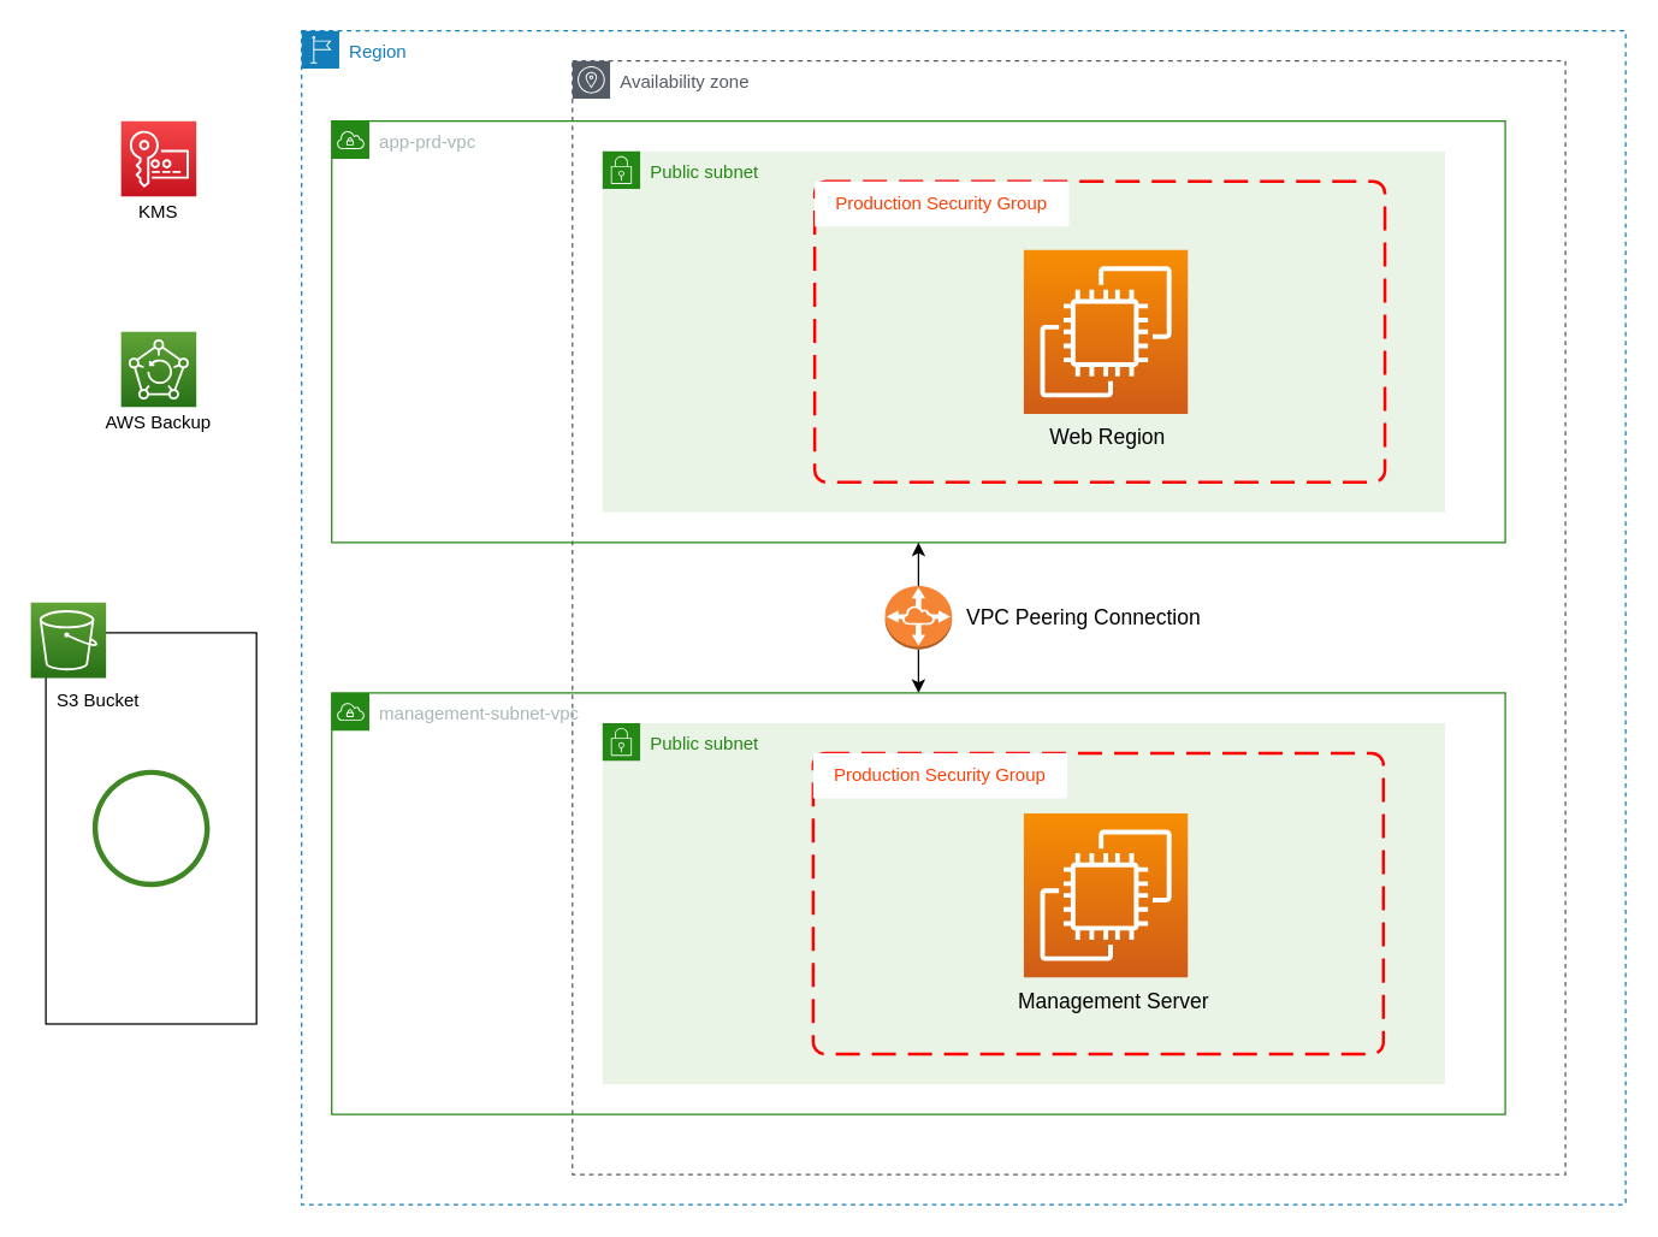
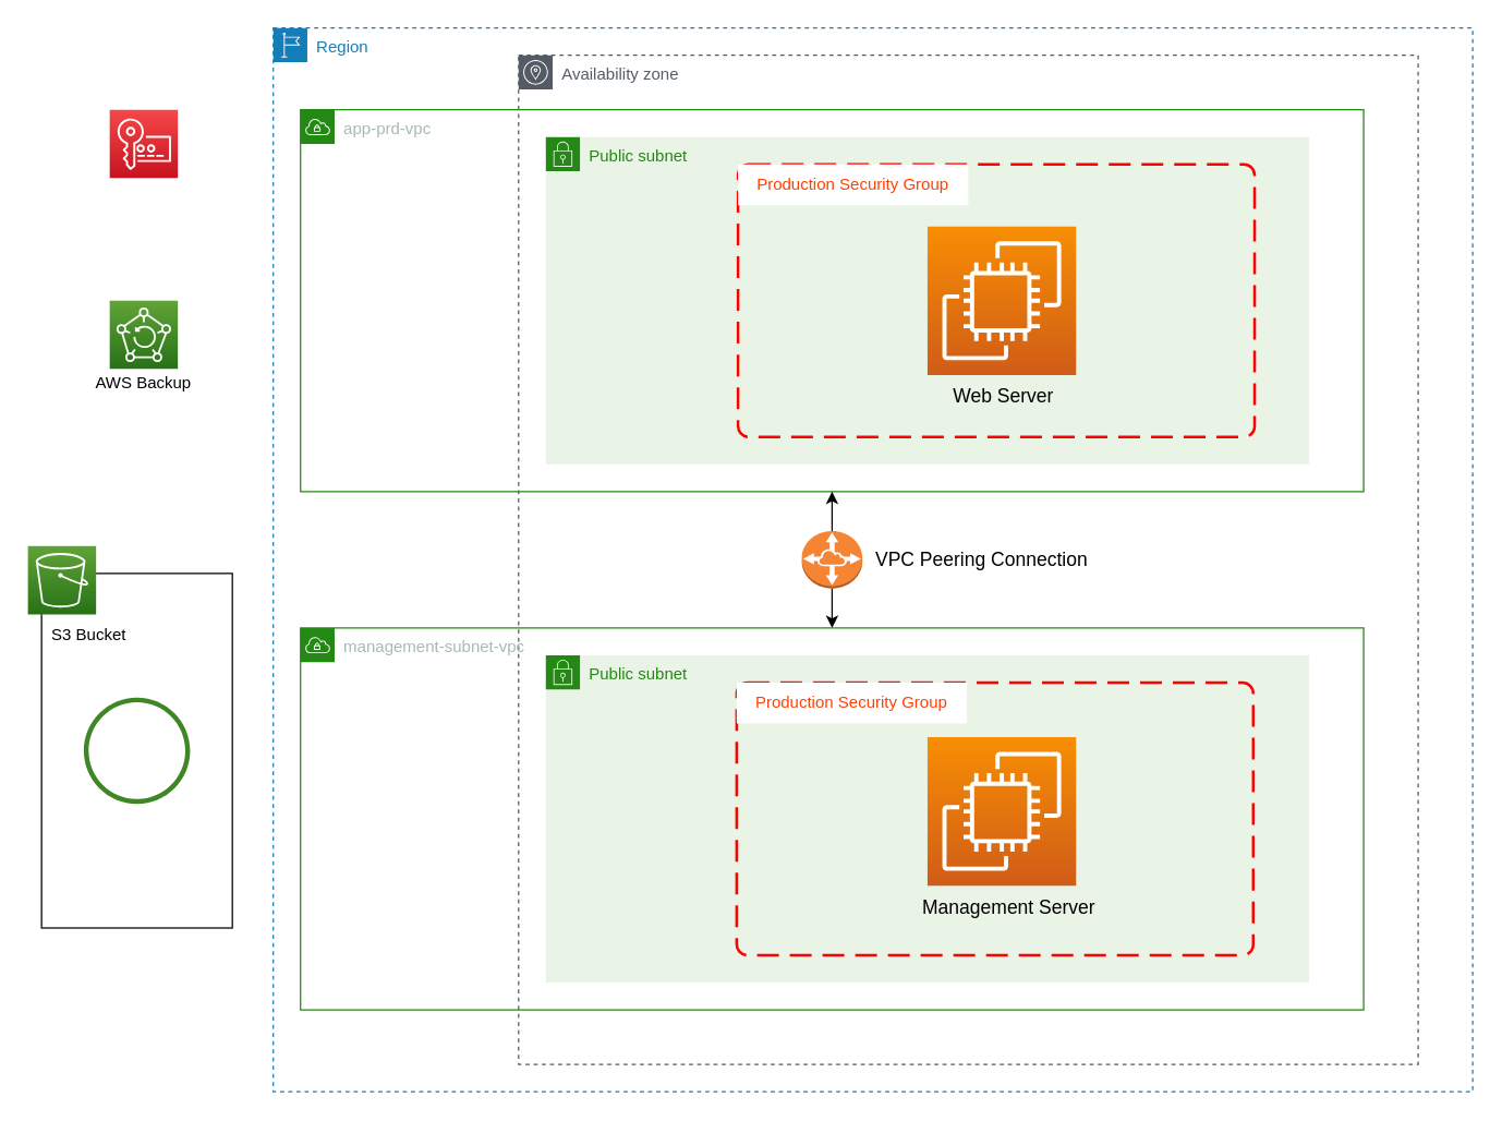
  <mxCell id="0" />
  <mxCell id="1" parent="0" />
  <mxCell id="2" value="Region" style="points=[[0,0],[0.25,0],[0.5,0],[0.75,0],[1,0],[1,0.25],[1,0.5],[1,0.75],[1,1],[0.75,1],[0.5,1],[0.25,1],[0,1],[0,0.75],[0,0.5],[0,0.25]];outlineConnect=0;gradientColor=none;html=1;whiteSpace=wrap;fontSize=12;fontStyle=0;container=1;pointerEvents=0;collapsible=0;recursiveResize=0;shape=mxgraph.aws4.group;grIcon=mxgraph.aws4.group_region;strokeColor=#147EBA;fillColor=none;verticalAlign=top;align=left;spacingLeft=30;fontColor=#147EBA;dashed=1;" vertex="1" parent="1"><mxGeometry x="200" y="20" width="880" height="780" as="geometry" /></mxCell>
  <mxCell id="3" value="Availability zone" style="sketch=0;outlineConnect=0;gradientColor=none;html=1;whiteSpace=wrap;fontSize=12;fontStyle=0;shape=mxgraph.aws4.group;grIcon=mxgraph.aws4.group_availability_zone;strokeColor=#545B64;fillColor=none;verticalAlign=top;align=left;spacingLeft=30;fontColor=#545B64;dashed=1;" vertex="1" parent="2"><mxGeometry x="180" y="20" width="660" height="740" as="geometry" /></mxCell>
  <mxCell id="4" value="" style="endArrow=none;startArrow=classic;html=1;rounded=0;fontColor=#FF3F05;entryX=0.5;entryY=1;entryDx=0;entryDy=0;exitX=0.5;exitY=0;exitDx=0;exitDy=0;" edge="1" parent="2" source="19" target="15"><mxGeometry width="50" height="50" relative="1" as="geometry"><mxPoint x="610" y="460" as="sourcePoint" /><mxPoint x="610" y="360" as="targetPoint" /></mxGeometry></mxCell>
  <mxCell id="5" value="" style="group" vertex="1" connectable="0" parent="2"><mxGeometry x="20" y="60" width="780" height="280" as="geometry" /></mxCell>
  <mxCell id="6" value="Public subnet" style="points=[[0,0],[0.25,0],[0.5,0],[0.75,0],[1,0],[1,0.25],[1,0.5],[1,0.75],[1,1],[0.75,1],[0.5,1],[0.25,1],[0,1],[0,0.75],[0,0.5],[0,0.25]];outlineConnect=0;gradientColor=none;html=1;whiteSpace=wrap;fontSize=12;fontStyle=0;container=1;pointerEvents=0;collapsible=0;recursiveResize=0;shape=mxgraph.aws4.group;grIcon=mxgraph.aws4.group_security_group;grStroke=0;strokeColor=#248814;fillColor=#E9F3E6;verticalAlign=top;align=left;spacingLeft=30;fontColor=#248814;dashed=0;" vertex="1" parent="5"><mxGeometry x="180" y="20" width="560" height="240" as="geometry" /></mxCell>
  <mxCell id="7" value="app-prd-vpc" style="points=[[0,0],[0.25,0],[0.5,0],[0.75,0],[1,0],[1,0.25],[1,0.5],[1,0.75],[1,1],[0.75,1],[0.5,1],[0.25,1],[0,1],[0,0.75],[0,0.5],[0,0.25]];outlineConnect=0;gradientColor=none;html=1;whiteSpace=wrap;fontSize=12;fontStyle=0;container=1;pointerEvents=0;collapsible=0;recursiveResize=0;shape=mxgraph.aws4.group;grIcon=mxgraph.aws4.group_vpc;strokeColor=#248814;fillColor=none;verticalAlign=top;align=left;spacingLeft=30;fontColor=#AAB7B8;dashed=0;" vertex="1" parent="5"><mxGeometry width="780" height="280" as="geometry" /></mxCell>
  <mxCell id="8" value="" style="group" vertex="1" connectable="0" parent="7"><mxGeometry x="321" y="40" width="379" height="200" as="geometry" /></mxCell>
  <mxCell id="9" value="" style="rounded=1;arcSize=4;dashed=1;strokeColor=#ff0000;fillColor=none;gradientColor=none;dashPattern=8 4;strokeWidth=2;" vertex="1" parent="8"><mxGeometry width="379" height="200" as="geometry" /></mxCell>
  <mxCell id="10" value="Production Security Group" style="text;html=1;strokeColor=none;fillColor=default;align=center;verticalAlign=middle;whiteSpace=wrap;rounded=0;labelBackgroundColor=default;fontColor=#FF3F05;spacing=2;" vertex="1" parent="8"><mxGeometry width="169" height="30" as="geometry" /></mxCell>
  <mxCell id="11" value="" style="group" vertex="1" connectable="0" parent="8"><mxGeometry x="139" y="45.5" width="111" height="139.5" as="geometry" /></mxCell>
  <mxCell id="12" value="" style="sketch=0;points=[[0,0,0],[0.25,0,0],[0.5,0,0],[0.75,0,0],[1,0,0],[0,1,0],[0.25,1,0],[0.5,1,0],[0.75,1,0],[1,1,0],[0,0.25,0],[0,0.5,0],[0,0.75,0],[1,0.25,0],[1,0.5,0],[1,0.75,0]];outlineConnect=0;fontColor=#232F3E;gradientColor=#F78E04;gradientDirection=north;fillColor=#D05C17;strokeColor=#ffffff;dashed=0;verticalLabelPosition=bottom;verticalAlign=top;align=center;html=1;fontSize=12;fontStyle=0;aspect=fixed;shape=mxgraph.aws4.resourceIcon;resIcon=mxgraph.aws4.ec2;labelBackgroundColor=none;" vertex="1" parent="11"><mxGeometry width="109" height="109" as="geometry" /></mxCell>
- <mxCell id="13" value="Web Region" style="text;html=1;strokeColor=none;fillColor=none;align=center;verticalAlign=middle;whiteSpace=wrap;rounded=0;labelBackgroundColor=none;fontSize=14;fontColor=#000000;" vertex="1" parent="11"><mxGeometry x="1" y="109.5" width="110" height="30" as="geometry" /></mxCell>
+ <mxCell id="13" value="Web Server" style="text;html=1;strokeColor=none;fillColor=none;align=center;verticalAlign=middle;whiteSpace=wrap;rounded=0;labelBackgroundColor=none;fontSize=14;fontColor=#000000;" vertex="1" parent="11"><mxGeometry x="1" y="109.5" width="110" height="30" as="geometry" /></mxCell>
  <mxCell id="14" value="" style="group" vertex="1" connectable="0" parent="2"><mxGeometry x="387.75" y="369" width="212.25" height="42" as="geometry" /></mxCell>
  <mxCell id="15" value="" style="outlineConnect=0;dashed=0;verticalLabelPosition=bottom;verticalAlign=top;align=center;html=1;shape=mxgraph.aws3.vpc_peering;fillColor=#F58534;gradientColor=none;labelBackgroundColor=default;fontColor=#FF3F05;" vertex="1" parent="14"><mxGeometry width="44.5" height="42" as="geometry" /></mxCell>
  <mxCell id="16" value="&lt;font style=&quot;font-size: 14px;&quot;&gt;VPC Peering Connection&lt;/font&gt;" style="text;html=1;strokeColor=none;fillColor=none;align=center;verticalAlign=middle;whiteSpace=wrap;rounded=0;labelBackgroundColor=none;fontColor=#000000;" vertex="1" parent="14"><mxGeometry x="52.25" width="160" height="41" as="geometry" /></mxCell>
  <mxCell id="17" value="" style="endArrow=classic;startArrow=none;html=1;rounded=0;fontColor=#FF3F05;entryX=0.5;entryY=1;entryDx=0;entryDy=0;exitX=0.5;exitY=0;exitDx=0;exitDy=0;" edge="1" parent="2" source="15" target="7"><mxGeometry width="50" height="50" relative="1" as="geometry"><mxPoint x="32.25" y="171" as="sourcePoint" /><mxPoint x="82.25" y="121" as="targetPoint" /></mxGeometry></mxCell>
  <mxCell id="18" value="" style="group" vertex="1" connectable="0" parent="2"><mxGeometry x="20" y="440" width="780" height="280" as="geometry" /></mxCell>
  <mxCell id="19" value="management-subnet-vpc&lt;br&gt;" style="points=[[0,0],[0.25,0],[0.5,0],[0.75,0],[1,0],[1,0.25],[1,0.5],[1,0.75],[1,1],[0.75,1],[0.5,1],[0.25,1],[0,1],[0,0.75],[0,0.5],[0,0.25]];outlineConnect=0;gradientColor=none;html=1;whiteSpace=wrap;fontSize=12;fontStyle=0;container=1;pointerEvents=0;collapsible=0;recursiveResize=0;shape=mxgraph.aws4.group;grIcon=mxgraph.aws4.group_vpc;strokeColor=#248814;fillColor=none;verticalAlign=top;align=left;spacingLeft=30;fontColor=#AAB7B8;dashed=0;" vertex="1" parent="18"><mxGeometry width="780" height="280" as="geometry" /></mxCell>
  <mxCell id="20" value="Public subnet" style="points=[[0,0],[0.25,0],[0.5,0],[0.75,0],[1,0],[1,0.25],[1,0.5],[1,0.75],[1,1],[0.75,1],[0.5,1],[0.25,1],[0,1],[0,0.75],[0,0.5],[0,0.25]];outlineConnect=0;gradientColor=none;html=1;whiteSpace=wrap;fontSize=12;fontStyle=0;container=1;pointerEvents=0;collapsible=0;recursiveResize=0;shape=mxgraph.aws4.group;grIcon=mxgraph.aws4.group_security_group;grStroke=0;strokeColor=#248814;fillColor=#E9F3E6;verticalAlign=top;align=left;spacingLeft=30;fontColor=#248814;dashed=0;" vertex="1" parent="18"><mxGeometry x="180" y="20" width="560" height="240" as="geometry" /></mxCell>
  <mxCell id="21" value="" style="group" vertex="1" connectable="0" parent="18"><mxGeometry x="320" y="40" width="379" height="200" as="geometry" /></mxCell>
  <mxCell id="22" value="" style="rounded=1;arcSize=4;dashed=1;strokeColor=#ff0000;fillColor=none;gradientColor=none;dashPattern=8 4;strokeWidth=2;" vertex="1" parent="21"><mxGeometry width="379" height="200" as="geometry" /></mxCell>
  <mxCell id="23" value="Production Security Group" style="text;html=1;strokeColor=none;fillColor=default;align=center;verticalAlign=middle;whiteSpace=wrap;rounded=0;labelBackgroundColor=default;fontColor=#FF3F05;spacing=2;" vertex="1" parent="21"><mxGeometry width="169" height="30" as="geometry" /></mxCell>
  <mxCell id="24" value="" style="group" vertex="1" connectable="0" parent="21"><mxGeometry x="140" y="40" width="140" height="139.5" as="geometry" /></mxCell>
  <mxCell id="25" value="" style="group" vertex="1" connectable="0" parent="24"><mxGeometry x="-20" width="160" height="139.5" as="geometry" /></mxCell>
  <mxCell id="26" value="" style="sketch=0;points=[[0,0,0],[0.25,0,0],[0.5,0,0],[0.75,0,0],[1,0,0],[0,1,0],[0.25,1,0],[0.5,1,0],[0.75,1,0],[1,1,0],[0,0.25,0],[0,0.5,0],[0,0.75,0],[1,0.25,0],[1,0.5,0],[1,0.75,0]];outlineConnect=0;fontColor=#232F3E;gradientColor=#F78E04;gradientDirection=north;fillColor=#D05C17;strokeColor=#ffffff;dashed=0;verticalLabelPosition=bottom;verticalAlign=top;align=center;html=1;fontSize=12;fontStyle=0;aspect=fixed;shape=mxgraph.aws4.resourceIcon;resIcon=mxgraph.aws4.ec2;labelBackgroundColor=none;" vertex="1" parent="25"><mxGeometry x="20" width="109" height="109" as="geometry" /></mxCell>
  <mxCell id="27" value="Management Server" style="text;html=1;strokeColor=none;fillColor=none;align=center;verticalAlign=middle;whiteSpace=wrap;rounded=0;labelBackgroundColor=none;fontSize=14;fontColor=#000000;" vertex="1" parent="25"><mxGeometry y="109.5" width="160" height="30" as="geometry" /></mxCell>
  <mxCell id="28" value="" style="group" vertex="1" connectable="0" parent="1"><mxGeometry x="75" y="80" width="60" height="70" as="geometry" /></mxCell>
  <mxCell id="29" value="" style="sketch=0;points=[[0,0,0],[0.25,0,0],[0.5,0,0],[0.75,0,0],[1,0,0],[0,1,0],[0.25,1,0],[0.5,1,0],[0.75,1,0],[1,1,0],[0,0.25,0],[0,0.5,0],[0,0.75,0],[1,0.25,0],[1,0.5,0],[1,0.75,0]];outlineConnect=0;fontColor=#232F3E;gradientColor=#F54749;gradientDirection=north;fillColor=#C7131F;strokeColor=#ffffff;dashed=0;verticalLabelPosition=bottom;verticalAlign=top;align=center;html=1;fontSize=12;fontStyle=0;aspect=fixed;shape=mxgraph.aws4.resourceIcon;resIcon=mxgraph.aws4.key_management_service;labelBackgroundColor=none;" vertex="1" parent="28"><mxGeometry x="5" width="50" height="50" as="geometry" /></mxCell>
- <mxCell id="30" value="&lt;font style=&quot;font-size: 12px;&quot;&gt;KMS&lt;/font&gt;" style="text;html=1;strokeColor=none;fillColor=none;align=center;verticalAlign=middle;whiteSpace=wrap;rounded=0;labelBackgroundColor=none;fontSize=14;fontColor=#000000;" vertex="1" parent="28"><mxGeometry y="50" width="60" height="20" as="geometry" /></mxCell>
  <mxCell id="31" value="" style="group" vertex="1" connectable="0" parent="1"><mxGeometry x="60" y="220" width="90" height="70" as="geometry" /></mxCell>
  <mxCell id="32" value="" style="sketch=0;points=[[0,0,0],[0.25,0,0],[0.5,0,0],[0.75,0,0],[1,0,0],[0,1,0],[0.25,1,0],[0.5,1,0],[0.75,1,0],[1,1,0],[0,0.25,0],[0,0.5,0],[0,0.75,0],[1,0.25,0],[1,0.5,0],[1,0.75,0]];outlineConnect=0;fontColor=#232F3E;gradientColor=#60A337;gradientDirection=north;fillColor=#277116;strokeColor=#ffffff;dashed=0;verticalLabelPosition=bottom;verticalAlign=top;align=center;html=1;fontSize=12;fontStyle=0;aspect=fixed;shape=mxgraph.aws4.resourceIcon;resIcon=mxgraph.aws4.backup;labelBackgroundColor=none;" vertex="1" parent="31"><mxGeometry x="20" width="50" height="50" as="geometry" /></mxCell>
  <mxCell id="33" value="&lt;font style=&quot;font-size: 12px;&quot;&gt;AWS Backup&lt;/font&gt;" style="text;html=1;strokeColor=none;fillColor=none;align=center;verticalAlign=middle;whiteSpace=wrap;rounded=0;labelBackgroundColor=none;fontSize=14;fontColor=#000000;" vertex="1" parent="31"><mxGeometry y="50" width="90" height="20" as="geometry" /></mxCell>
  <mxCell id="34" value="" style="group" vertex="1" connectable="0" parent="1"><mxGeometry x="20" y="400" width="150" height="280" as="geometry" /></mxCell>
  <mxCell id="35" value="" style="rounded=0;whiteSpace=wrap;html=1;labelBackgroundColor=none;fontSize=12;fontColor=#000000;fillColor=default;container=0;" vertex="1" parent="34"><mxGeometry x="10" y="20" width="140" height="260" as="geometry" /></mxCell>
  <mxCell id="36" value="" style="sketch=0;points=[[0,0,0],[0.25,0,0],[0.5,0,0],[0.75,0,0],[1,0,0],[0,1,0],[0.25,1,0],[0.5,1,0],[0.75,1,0],[1,1,0],[0,0.25,0],[0,0.5,0],[0,0.75,0],[1,0.25,0],[1,0.5,0],[1,0.75,0]];outlineConnect=0;fontColor=#232F3E;gradientColor=#60A337;gradientDirection=north;fillColor=#277116;strokeColor=#ffffff;dashed=0;verticalLabelPosition=bottom;verticalAlign=top;align=center;html=1;fontSize=12;fontStyle=0;aspect=fixed;shape=mxgraph.aws4.resourceIcon;resIcon=mxgraph.aws4.s3;labelBackgroundColor=none;container=0;" vertex="1" parent="34"><mxGeometry width="50" height="50" as="geometry" /></mxCell>
  <mxCell id="37" value="" style="sketch=0;outlineConnect=0;fontColor=#232F3E;gradientColor=none;fillColor=#3F8624;strokeColor=none;dashed=0;verticalLabelPosition=bottom;verticalAlign=top;align=center;html=1;fontSize=12;fontStyle=0;aspect=fixed;pointerEvents=1;shape=mxgraph.aws4.object;labelBackgroundColor=none;container=0;" vertex="1" parent="34"><mxGeometry x="41" y="111" width="78" height="78" as="geometry" /></mxCell>
  <mxCell id="38" value="S3 Bucket" style="text;html=1;strokeColor=none;fillColor=none;align=center;verticalAlign=middle;whiteSpace=wrap;rounded=0;labelBackgroundColor=none;fontSize=12;fontColor=#000000;container=0;" vertex="1" parent="34"><mxGeometry y="50" width="90" height="30" as="geometry" /></mxCell>
